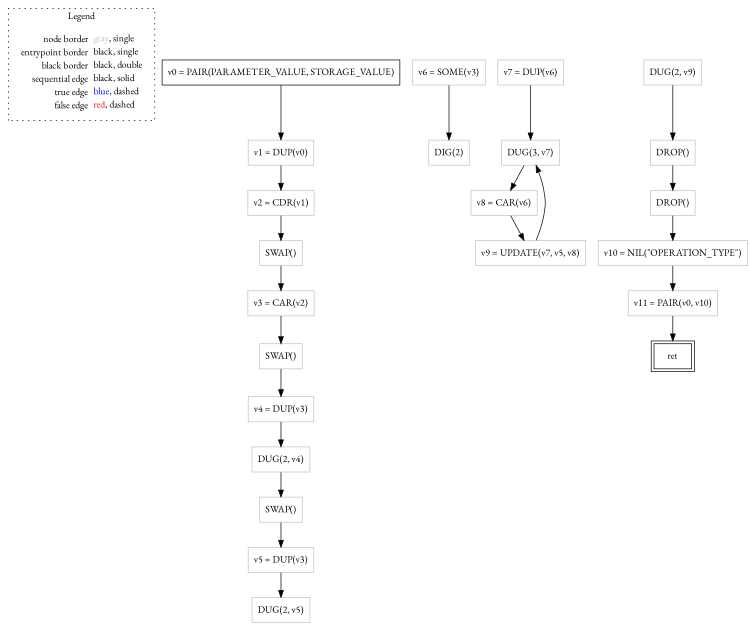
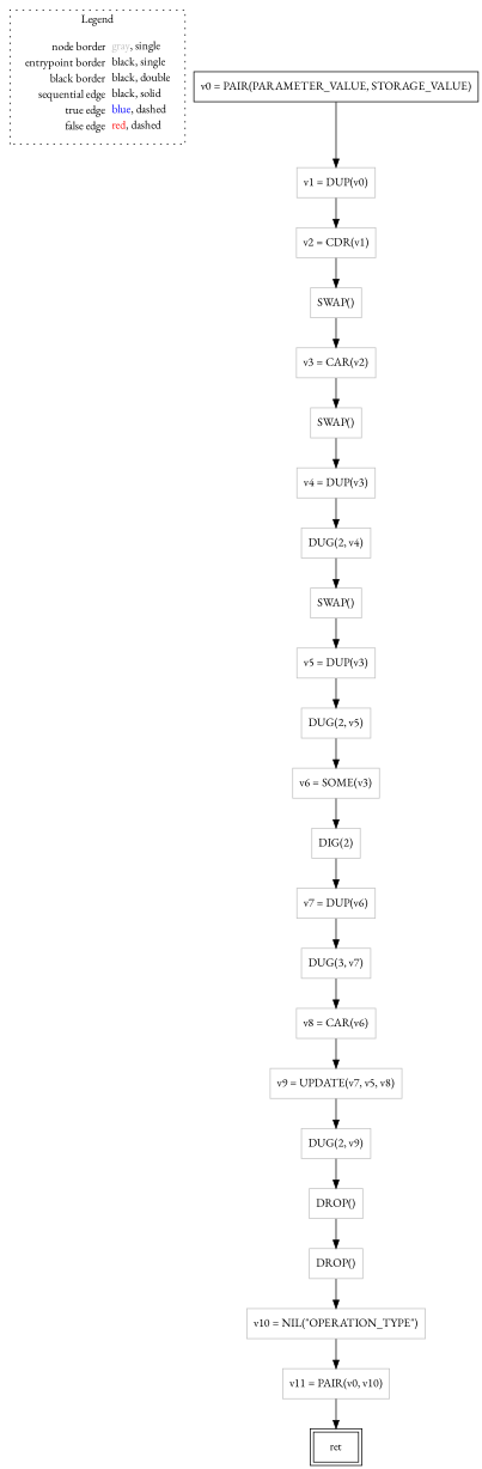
  digraph {
    fontname="EB Garamond"
    node [fontname="EB Garamond" shape=rect color=gray]
    edge [color=black fontname="EB Garamond"]
    n1 [label=<<table border="0" cellpadding="2" cellspacing="0" cellborder="0"><tr><td align="right">node border&nbsp;</td><td align="left"><font color="gray">gray</font>, single</td></tr><tr><td align="right">entrypoint border&nbsp;</td><td align="left"><font color="black">black</font>, single</td></tr><tr><td align="right">black border&nbsp;</td><td align="left"><font color="black">black</font>, double</td></tr><tr><td align="right">sequential edge&nbsp;</td><td align="left"><font color="black">black</font>, solid</td></tr><tr><td align="right">true edge&nbsp;</td><td align="left"><font color="blue">blue</font>, dashed</td></tr><tr><td align="right">false edge&nbsp;</td><td align="left"><font color="red">red</font>, dashed</td></tr></table>> shape=plaintext color=""]
    n2 [color=black label=<v0 = PAIR(PARAMETER_VALUE, STORAGE_VALUE)>]
    n3 [label=<v1 = DUP(v0)>]
    n4 [label=<v2 = CDR(v1)>]
    n5 [label=<DIG(2)>]
    n6 [label=<v7 = DUP(v6)>]
    n7 [label=<DUG(3, v7)>]
    n8 [label=<SWAP()>]
    n9 [label=<v4 = DUP(v3)>]
    n10 [label=<DUG(2, v4)>]
    n11 [label=<v5 = DUP(v3)>]
    n12 [label=<DUG(2, v5)>]
    n13 [label=<v6 = SOME(v3)>]
    n14 [label=<DROP()>]
    n15 [label=<v10 = NIL(&quot;OPERATION_TYPE&quot;)>]
    n16 [label=<v11 = PAIR(v0, v10)>]
    n17 [color=black label=<ret> peripheries=2]
    n18 [label=<SWAP()>]
    n19 [label=<v9 = UPDATE(v7, v5, v8)>]
    n20 [label=<DUG(2, v9)>]
    n21 [label=<DROP()>]
    n22 [label=<v3 = CAR(v2)>]
    n23 [label=<SWAP()>]
    n24 [label=<v8 = CAR(v6)>]
    subgraph cluster_1 {
      label=Legend
      style=dotted
      n1
    }
    n2 -> n3
    n3 -> n4
    n4 -> n23
+   n5 -> n6
    n6 -> n7
    n7 -> n24
    n8 -> n9
    n9 -> n10
    n10 -> n18
    n11 -> n12
+   n12 -> n13
    n13 -> n5
    n14 -> n15
    n15 -> n16
    n16 -> n17
    n18 -> n11
-   n19 -> n7
+   n19 -> n20
    n20 -> n21
    n21 -> n14
    n22 -> n8
    n23 -> n22
    n24 -> n19
  }
